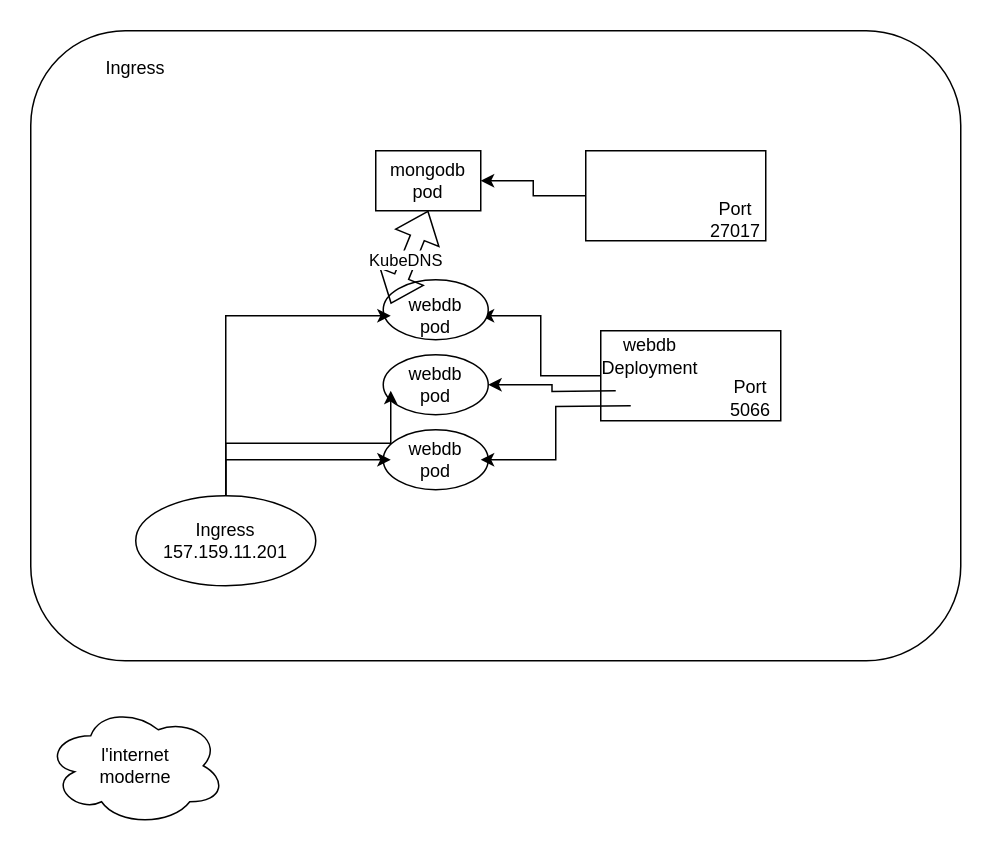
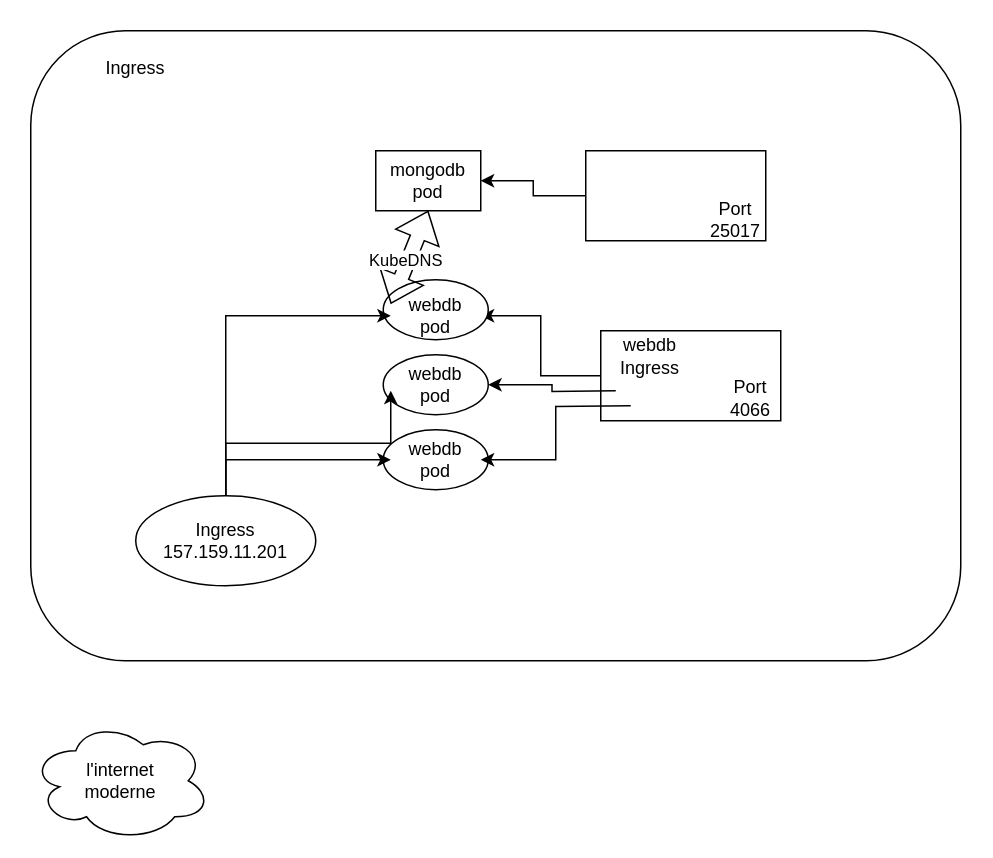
  <mxCell id="0" />
  <mxCell id="1" parent="0" />
  <mxCell id="2" value="" style="rounded=1;whiteSpace=wrap;html=1;" vertex="1" parent="1"><mxGeometry x="20" y="20" width="620" height="420" as="geometry" /></mxCell>
  <mxCell id="3" value="Ingress" style="text;html=1;align=center;verticalAlign=middle;whiteSpace=wrap;rounded=0;" vertex="1" parent="1"><mxGeometry x="60" y="30" width="60" height="30" as="geometry" /></mxCell>
  <mxCell id="4" style="edgeStyle=orthogonalEdgeStyle;rounded=0;orthogonalLoop=1;jettySize=auto;html=1;entryX=1;entryY=0.5;entryDx=0;entryDy=0;" edge="1" parent="1" source="5" target="9"><mxGeometry relative="1" as="geometry" /></mxCell>
  <mxCell id="5" value="" style="rounded=0;whiteSpace=wrap;html=1;" vertex="1" parent="1"><mxGeometry x="390" y="100" width="120" height="60" as="geometry" /></mxCell>
  <mxCell id="6" style="edgeStyle=orthogonalEdgeStyle;rounded=0;orthogonalLoop=1;jettySize=auto;html=1;entryX=1;entryY=0.5;entryDx=0;entryDy=0;" edge="1" parent="1" source="7" target="14"><mxGeometry relative="1" as="geometry" /></mxCell>
  <mxCell id="7" value="" style="rounded=0;whiteSpace=wrap;html=1;" vertex="1" parent="1"><mxGeometry x="400" y="220" width="120" height="60" as="geometry" /></mxCell>
- <mxCell id="8" value="&lt;div&gt;webdb Deployment&lt;/div&gt;" style="text;html=1;align=center;verticalAlign=middle;whiteSpace=wrap;rounded=0;" vertex="1" parent="1"><mxGeometry x="403" y="222" width="60" height="30" as="geometry" /></mxCell>
+ <mxCell id="8" value="&lt;div&gt;webdb Ingress&lt;/div&gt;" style="text;html=1;align=center;verticalAlign=middle;whiteSpace=wrap;rounded=0;" vertex="1" parent="1"><mxGeometry x="403" y="222" width="60" height="30" as="geometry" /></mxCell>
  <mxCell id="9" value="mongodb pod" style="whiteSpace=wrap;html=1;rounded=0;" vertex="1" parent="1"><mxGeometry x="250" y="100" width="70" height="40" as="geometry" /></mxCell>
  <mxCell id="10" value="" style="ellipse;whiteSpace=wrap;html=1;" vertex="1" parent="1"><mxGeometry x="255" y="186" width="70" height="40" as="geometry" /></mxCell>
  <mxCell id="11" value="" style="ellipse;whiteSpace=wrap;html=1;" vertex="1" parent="1"><mxGeometry x="255" y="286" width="70" height="40" as="geometry" /></mxCell>
  <mxCell id="12" value="" style="ellipse;whiteSpace=wrap;html=1;" vertex="1" parent="1"><mxGeometry x="255" y="236" width="70" height="40" as="geometry" /></mxCell>
  <mxCell id="13" value="webdb pod" style="text;html=1;align=center;verticalAlign=middle;whiteSpace=wrap;rounded=0;" vertex="1" parent="1"><mxGeometry x="260" y="241" width="60" height="30" as="geometry" /></mxCell>
  <mxCell id="14" value="webdb pod" style="text;html=1;align=center;verticalAlign=middle;whiteSpace=wrap;rounded=0;" vertex="1" parent="1"><mxGeometry x="260" y="160" width="60" height="100" as="geometry" /></mxCell>
  <mxCell id="15" value="webdb pod" style="text;html=1;align=center;verticalAlign=middle;whiteSpace=wrap;rounded=0;" vertex="1" parent="1"><mxGeometry x="260" y="291" width="60" height="30" as="geometry" /></mxCell>
  <mxCell id="16" style="edgeStyle=orthogonalEdgeStyle;rounded=0;orthogonalLoop=1;jettySize=auto;html=1;entryX=1;entryY=0.5;entryDx=0;entryDy=0;" edge="1" parent="1" target="12"><mxGeometry relative="1" as="geometry"><mxPoint x="410" y="260" as="sourcePoint" /><mxPoint x="330" y="220" as="targetPoint" /></mxGeometry></mxCell>
  <mxCell id="17" style="edgeStyle=orthogonalEdgeStyle;rounded=0;orthogonalLoop=1;jettySize=auto;html=1;entryX=1;entryY=0.5;entryDx=0;entryDy=0;" edge="1" parent="1" target="15"><mxGeometry relative="1" as="geometry"><mxPoint x="420" y="270" as="sourcePoint" /><mxPoint x="335" y="266" as="targetPoint" /></mxGeometry></mxCell>
  <mxCell id="18" value="" style="shape=flexArrow;endArrow=classic;startArrow=classic;html=1;rounded=0;exitX=0.5;exitY=1;exitDx=0;exitDy=0;entryX=0;entryY=0.42;entryDx=0;entryDy=0;entryPerimeter=0;" edge="1" parent="1" source="9" target="14"><mxGeometry width="100" height="100" relative="1" as="geometry"><mxPoint x="297" y="327" as="sourcePoint" /><mxPoint x="377" y="247" as="targetPoint" /></mxGeometry></mxCell>
  <mxCell id="19" value="KubeDNS" style="edgeLabel;html=1;align=center;verticalAlign=middle;resizable=0;points=[];" vertex="1" connectable="0" parent="18"><mxGeometry x="0.095" y="-2" relative="1" as="geometry"><mxPoint y="-1" as="offset" /></mxGeometry></mxCell>
- <mxCell id="20" value="Port 27017" style="text;html=1;align=center;verticalAlign=middle;whiteSpace=wrap;rounded=0;" vertex="1" parent="1"><mxGeometry x="460" y="131" width="60" height="30" as="geometry" /></mxCell>
- <mxCell id="21" value="Port&lt;br&gt;5066" style="text;html=1;align=center;verticalAlign=middle;whiteSpace=wrap;rounded=0;" vertex="1" parent="1"><mxGeometry x="470" y="250" width="60" height="30" as="geometry" /></mxCell>
+ <mxCell id="20" value="Port 25017" style="text;html=1;align=center;verticalAlign=middle;whiteSpace=wrap;rounded=0;" vertex="1" parent="1"><mxGeometry x="460" y="131" width="60" height="30" as="geometry" /></mxCell>
+ <mxCell id="21" value="Port&lt;br&gt;4066" style="text;html=1;align=center;verticalAlign=middle;whiteSpace=wrap;rounded=0;" vertex="1" parent="1"><mxGeometry x="470" y="250" width="60" height="30" as="geometry" /></mxCell>
  <mxCell id="22" style="edgeStyle=orthogonalEdgeStyle;rounded=0;orthogonalLoop=1;jettySize=auto;html=1;exitX=0.5;exitY=0;exitDx=0;exitDy=0;entryX=0;entryY=0.5;entryDx=0;entryDy=0;" edge="1" parent="1" source="25" target="15"><mxGeometry relative="1" as="geometry" /></mxCell>
  <mxCell id="23" style="edgeStyle=orthogonalEdgeStyle;rounded=0;orthogonalLoop=1;jettySize=auto;html=1;exitX=0.5;exitY=0;exitDx=0;exitDy=0;entryX=0;entryY=1;entryDx=0;entryDy=0;" edge="1" parent="1" source="25" target="14"><mxGeometry relative="1" as="geometry" /></mxCell>
  <mxCell id="24" style="edgeStyle=orthogonalEdgeStyle;rounded=0;orthogonalLoop=1;jettySize=auto;html=1;exitX=0.5;exitY=0;exitDx=0;exitDy=0;entryX=0;entryY=0.5;entryDx=0;entryDy=0;" edge="1" parent="1" source="25" target="14"><mxGeometry relative="1" as="geometry" /></mxCell>
  <mxCell id="25" value="&lt;div&gt;Ingress&lt;/div&gt;157.159.11.201" style="ellipse;whiteSpace=wrap;html=1;" vertex="1" parent="1"><mxGeometry x="90" y="330" width="120" height="60" as="geometry" /></mxCell>
- <mxCell id="26" value="l'internet&lt;br&gt;moderne" style="ellipse;shape=cloud;whiteSpace=wrap;html=1;" vertex="1" parent="1"><mxGeometry x="30" y="470" width="120" height="80" as="geometry" /></mxCell>
+ <mxCell id="26" value="l'internet&lt;br&gt;moderne" style="ellipse;shape=cloud;whiteSpace=wrap;html=1;" vertex="1" parent="1"><mxGeometry x="20" y="480" width="120" height="80" as="geometry" /></mxCell>
